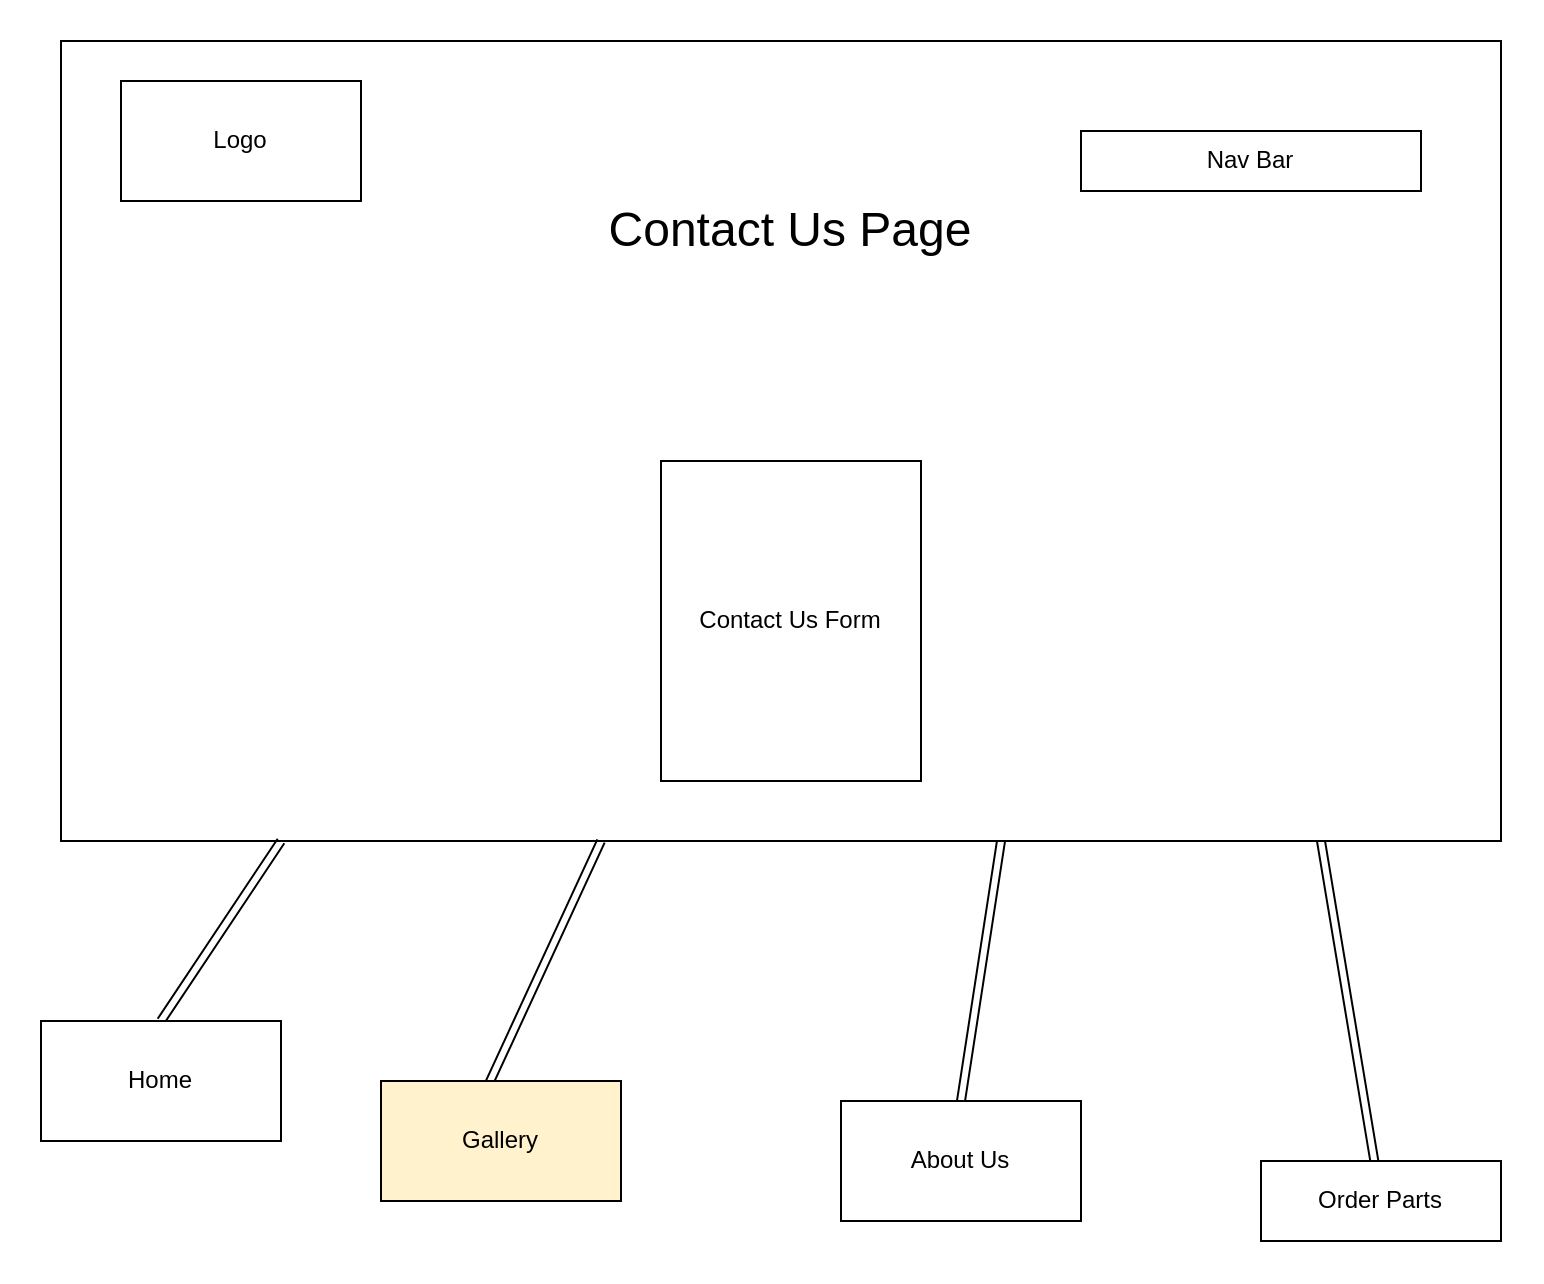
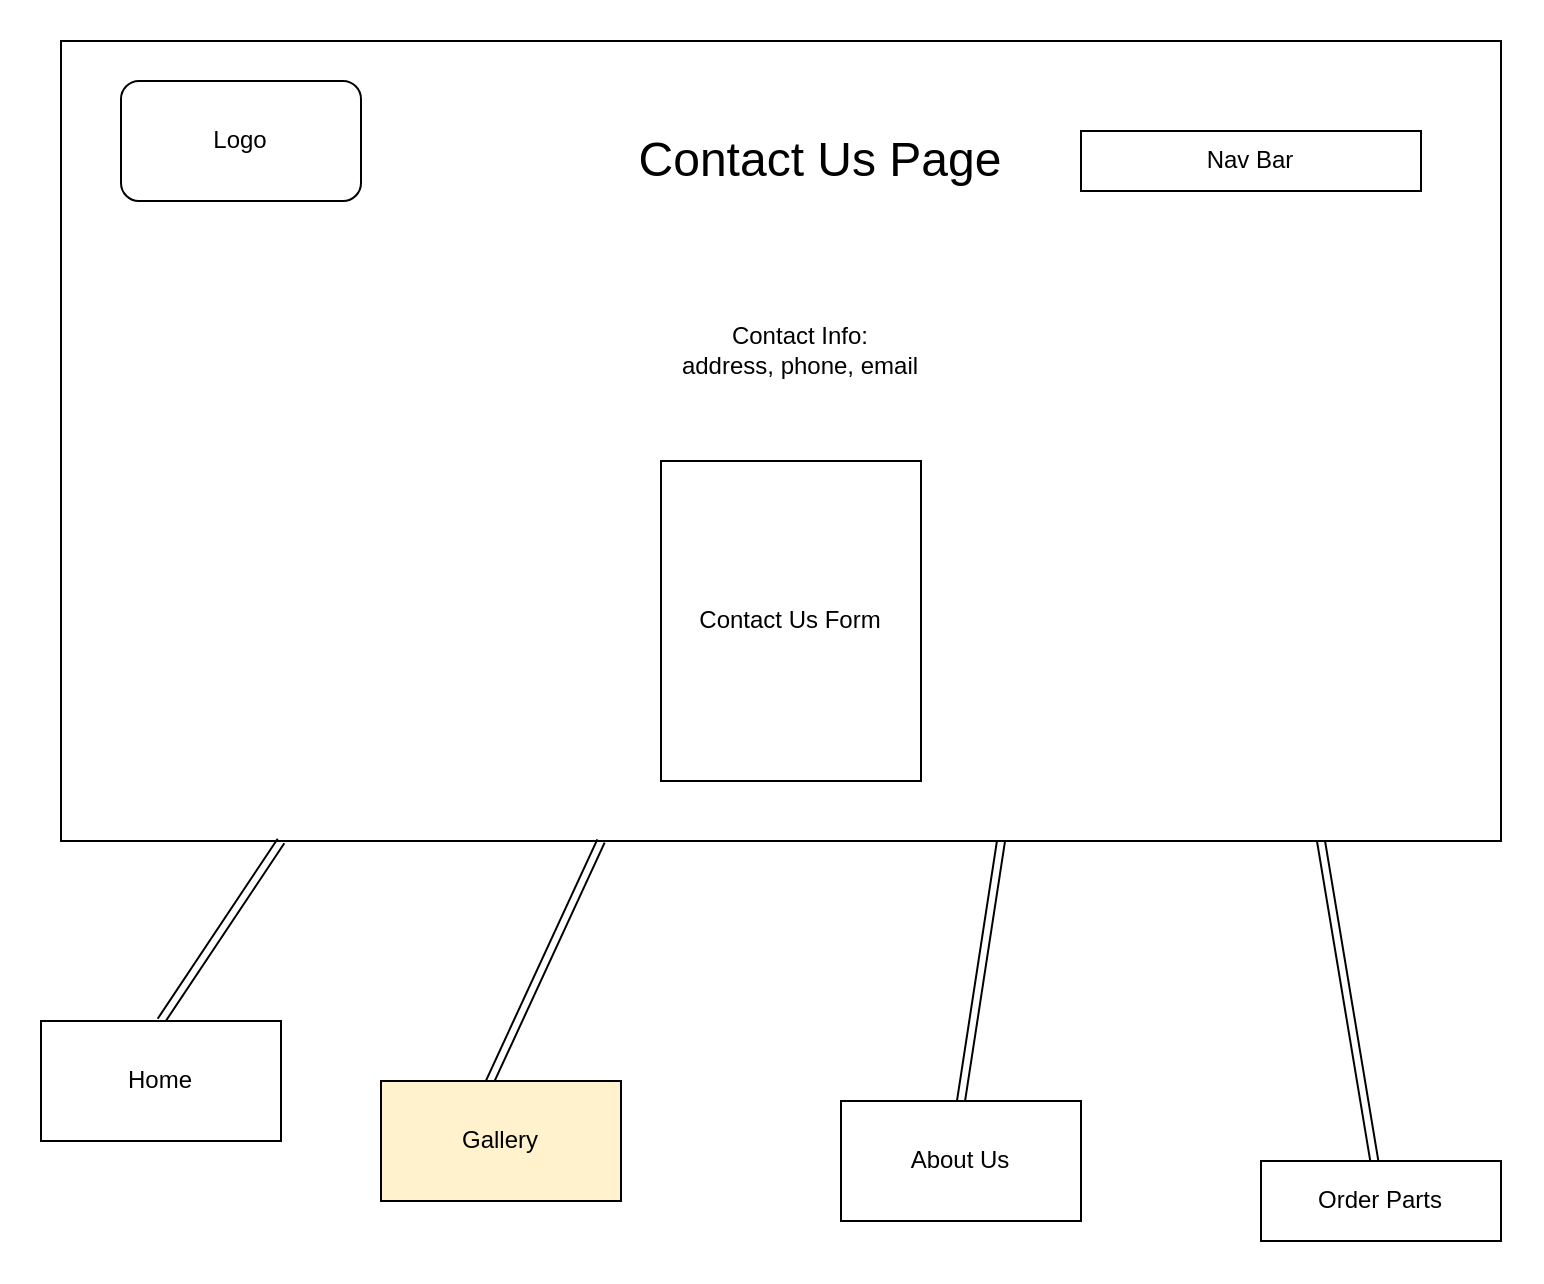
  <mxCell id="0" />
  <mxCell id="1" parent="0" />
  <mxCell id="2" value="" style="rounded=0;whiteSpace=wrap;html=1;align=center;" vertex="1" parent="1"><mxGeometry x="30" y="20" width="720" height="400" as="geometry" /></mxCell>
- <mxCell id="3" value="Logo" style="rounded=0;whiteSpace=wrap;html=1;" vertex="1" parent="1"><mxGeometry x="60" y="40" width="120" height="60" as="geometry" /></mxCell>
+ <mxCell id="3" value="Logo" style="whiteSpace=wrap;html=1;rounded=1;" vertex="1" parent="1"><mxGeometry x="60" y="40" width="120" height="60" as="geometry" /></mxCell>
  <mxCell id="4" value="Nav Bar" style="rounded=0;whiteSpace=wrap;html=1;" vertex="1" parent="1"><mxGeometry x="540" y="65" width="170" height="30" as="geometry" /></mxCell>
  <mxCell id="5" value="" style="shape=link;html=1;" edge="1" parent="1"><mxGeometry width="50" height="50" relative="1" as="geometry"><mxPoint x="80" y="510" as="sourcePoint" /><mxPoint x="140" y="420" as="targetPoint" /></mxGeometry></mxCell>
  <mxCell id="6" value="" style="shape=link;html=1;" edge="1" parent="1"><mxGeometry width="50" height="50" relative="1" as="geometry"><mxPoint x="240" y="550" as="sourcePoint" /><mxPoint x="300" y="420" as="targetPoint" /></mxGeometry></mxCell>
  <mxCell id="7" value="" style="shape=link;html=1;" edge="1" parent="1"><mxGeometry width="50" height="50" relative="1" as="geometry"><mxPoint x="480" y="550" as="sourcePoint" /><mxPoint x="500" y="420" as="targetPoint" /></mxGeometry></mxCell>
  <mxCell id="8" value="" style="shape=link;html=1;exitX=0.875;exitY=1;exitDx=0;exitDy=0;exitPerimeter=0;" edge="1" parent="1" source="2" target="9"><mxGeometry width="50" height="50" relative="1" as="geometry"><mxPoint x="710" y="530" as="sourcePoint" /><mxPoint x="690" y="420" as="targetPoint" /></mxGeometry></mxCell>
  <mxCell id="9" value="Order Parts" style="rounded=0;whiteSpace=wrap;html=1;" vertex="1" parent="1"><mxGeometry x="630" y="580" width="120" height="40" as="geometry" /></mxCell>
  <mxCell id="10" value="Contact Us Form" style="rounded=0;whiteSpace=wrap;html=1;" vertex="1" parent="1"><mxGeometry x="330" y="230" width="130" height="160" as="geometry" /></mxCell>
  <mxCell id="11" value="Home" style="rounded=0;whiteSpace=wrap;html=1;" vertex="1" parent="1"><mxGeometry x="20" y="510" width="120" height="60" as="geometry" /></mxCell>
  <mxCell id="12" value="Gallery" style="rounded=0;whiteSpace=wrap;html=1;fillColor=#fff2cc;" vertex="1" parent="1"><mxGeometry x="190" y="540" width="120" height="60" as="geometry" /></mxCell>
  <mxCell id="13" value="About Us" style="rounded=0;whiteSpace=wrap;html=1;" vertex="1" parent="1"><mxGeometry x="420" y="550" width="120" height="60" as="geometry" /></mxCell>
- <mxCell id="14" value="&lt;span style=&quot;font-size: 24px&quot;&gt;Contact Us Page&lt;/span&gt;" style="text;html=1;strokeColor=none;fillColor=none;align=center;verticalAlign=middle;whiteSpace=wrap;rounded=0;" vertex="1" parent="1"><mxGeometry x="300" y="100" width="190" height="30" as="geometry" /></mxCell>
+ <mxCell id="14" value="&lt;span style=&quot;font-size: 24px&quot;&gt;Contact Us Page&lt;/span&gt;" style="text;html=1;strokeColor=none;fillColor=none;align=center;verticalAlign=middle;whiteSpace=wrap;rounded=0;" vertex="1" parent="1"><mxGeometry x="315" y="65" width="190" height="30" as="geometry" /></mxCell>
+ <mxCell id="15" value="Contact Info:&lt;br&gt;address, phone, email" style="text;html=1;strokeColor=none;fillColor=none;align=center;verticalAlign=middle;whiteSpace=wrap;rounded=0;" vertex="1" parent="1"><mxGeometry x="320" y="140" width="160" height="70" as="geometry" /></mxCell>
